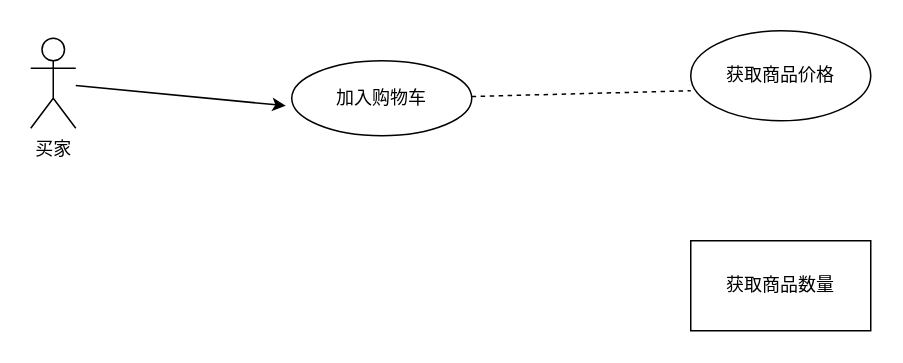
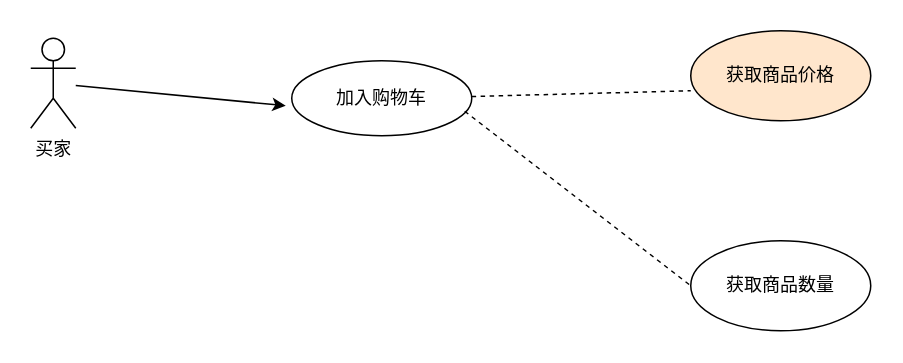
  <mxCell id="0" />
  <mxCell id="1" parent="0" />
  <mxCell id="2" value="买家" style="shape=umlActor;verticalLabelPosition=bottom;verticalAlign=top;html=1;outlineConnect=0;" vertex="1" parent="1"><mxGeometry x="20" y="25" width="30" height="60" as="geometry" /></mxCell>
  <mxCell id="3" value="加入购物车" style="ellipse;whiteSpace=wrap;html=1;" vertex="1" parent="1"><mxGeometry x="194" y="40" width="120" height="50" as="geometry" /></mxCell>
  <mxCell id="4" value="" style="endArrow=classic;html=1;" edge="1" parent="1" source="2"><mxGeometry width="50" height="50" relative="1" as="geometry"><mxPoint x="270" y="140" as="sourcePoint" /><mxPoint x="190" y="70" as="targetPoint" /></mxGeometry></mxCell>
- <mxCell id="5" value="获取商品价格" style="ellipse;whiteSpace=wrap;html=1;" vertex="1" parent="1"><mxGeometry x="460" y="20" width="120" height="60" as="geometry" /></mxCell>
- <mxCell id="6" value="获取商品数量" style="whiteSpace=wrap;html=1;rounded=0;" vertex="1" parent="1"><mxGeometry x="460" y="160" width="120" height="60" as="geometry" /></mxCell>
+ <mxCell id="5" value="获取商品价格" style="ellipse;whiteSpace=wrap;html=1;fillColor=#ffe6cc;" vertex="1" parent="1"><mxGeometry x="460" y="20" width="120" height="60" as="geometry" /></mxCell>
+ <mxCell id="6" value="获取商品数量" style="ellipse;whiteSpace=wrap;html=1;" vertex="1" parent="1"><mxGeometry x="460" y="160" width="120" height="60" as="geometry" /></mxCell>
  <mxCell id="7" value="" style="endArrow=none;dashed=1;html=1;entryX=0;entryY=0.667;entryDx=0;entryDy=0;entryPerimeter=0;" edge="1" parent="1" source="3" target="5"><mxGeometry width="50" height="50" relative="1" as="geometry"><mxPoint x="270" y="140" as="sourcePoint" /><mxPoint x="320" y="90" as="targetPoint" /></mxGeometry></mxCell>
+ <mxCell id="8" value="" style="endArrow=none;dashed=1;html=1;entryX=0;entryY=0.5;entryDx=0;entryDy=0;exitX=0.961;exitY=0.673;exitDx=0;exitDy=0;exitPerimeter=0;" edge="1" parent="1" source="3" target="6"><mxGeometry width="50" height="50" relative="1" as="geometry"><mxPoint x="270" y="140" as="sourcePoint" /><mxPoint x="320" y="90" as="targetPoint" /></mxGeometry></mxCell>
